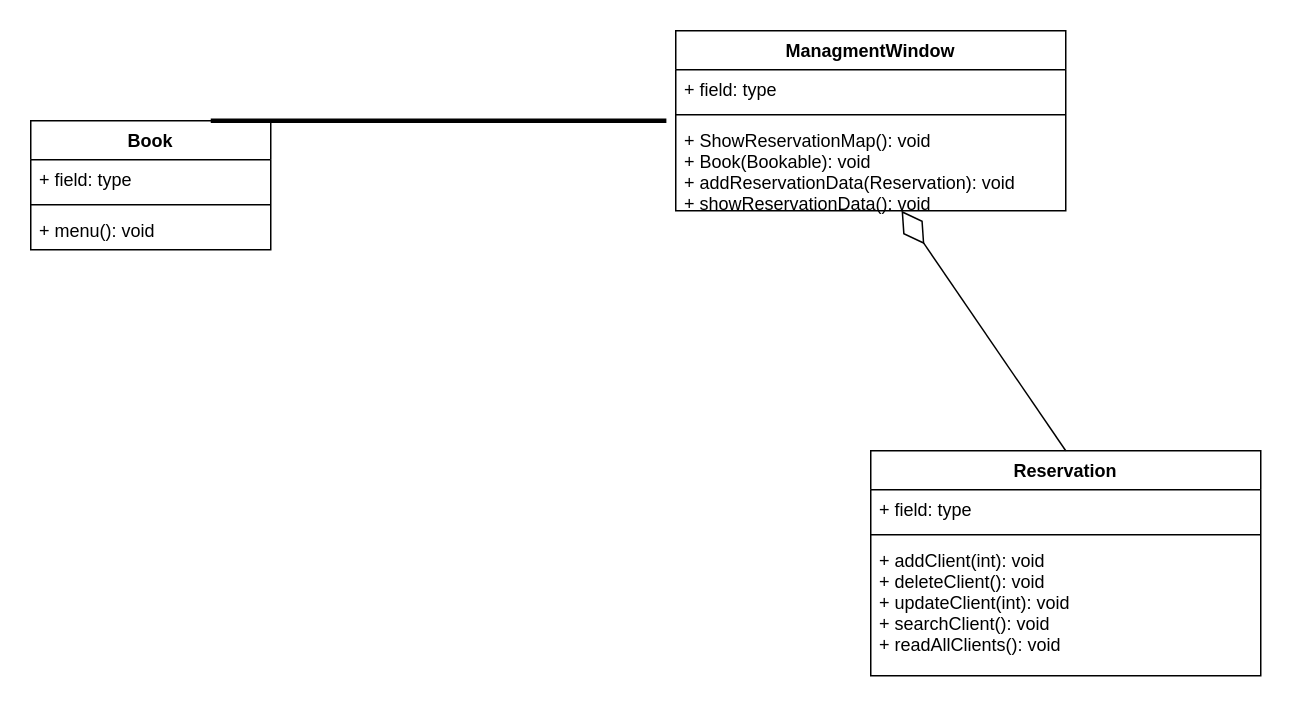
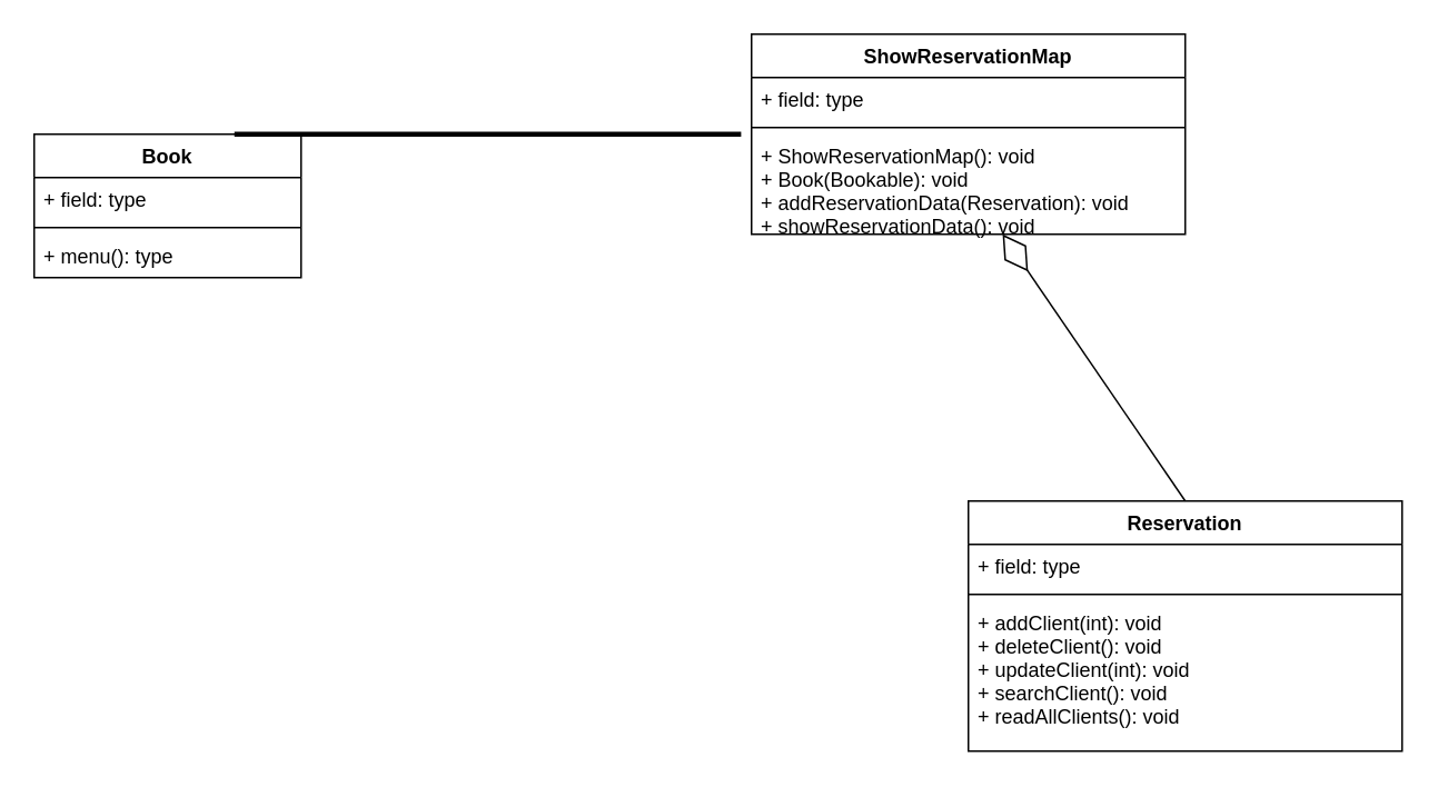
  <mxCell id="0" />
  <mxCell id="1" parent="0" />
- <mxCell id="2" value="ManagmentWindow" style="swimlane;fontStyle=1;align=center;verticalAlign=top;childLayout=stackLayout;horizontal=1;startSize=26;horizontalStack=0;resizeParent=1;resizeParentMax=0;resizeLast=0;collapsible=1;marginBottom=0;" vertex="1" parent="1"><mxGeometry x="450" y="20" width="260" height="120" as="geometry" /></mxCell>
+ <mxCell id="2" value="ShowReservationMap" style="swimlane;fontStyle=1;align=center;verticalAlign=top;childLayout=stackLayout;horizontal=1;startSize=26;horizontalStack=0;resizeParent=1;resizeParentMax=0;resizeLast=0;collapsible=1;marginBottom=0;" vertex="1" parent="1"><mxGeometry x="450" y="20" width="260" height="120" as="geometry" /></mxCell>
  <mxCell id="3" value="+ field: type" style="text;strokeColor=none;fillColor=none;align=left;verticalAlign=top;spacingLeft=4;spacingRight=4;overflow=hidden;rotatable=0;points=[[0,0.5],[1,0.5]];portConstraint=eastwest;" vertex="1" parent="2"><mxGeometry y="26" width="260" height="26" as="geometry" /></mxCell>
  <mxCell id="4" value="" style="line;strokeWidth=1;fillColor=none;align=left;verticalAlign=middle;spacingTop=-1;spacingLeft=3;spacingRight=3;rotatable=0;labelPosition=right;points=[];portConstraint=eastwest;" vertex="1" parent="2"><mxGeometry y="52" width="260" height="8" as="geometry" /></mxCell>
  <mxCell id="5" value="+ ShowReservationMap(): void&#10;+ Book(Bookable): void&#10;+ addReservationData(Reservation): void&#10;+ showReservationData(): void" style="text;strokeColor=none;fillColor=none;align=left;verticalAlign=top;spacingLeft=4;spacingRight=4;overflow=hidden;rotatable=0;points=[[0,0.5],[1,0.5]];portConstraint=eastwest;" vertex="1" parent="2"><mxGeometry y="60" width="260" height="60" as="geometry" /></mxCell>
  <mxCell id="6" value="Book" style="swimlane;fontStyle=1;align=center;verticalAlign=top;childLayout=stackLayout;horizontal=1;startSize=26;horizontalStack=0;resizeParent=1;resizeParentMax=0;resizeLast=0;collapsible=1;marginBottom=0;" vertex="1" parent="1"><mxGeometry x="20" y="80" width="160" height="86" as="geometry" /></mxCell>
  <mxCell id="7" value="+ field: type" style="text;strokeColor=none;fillColor=none;align=left;verticalAlign=top;spacingLeft=4;spacingRight=4;overflow=hidden;rotatable=0;points=[[0,0.5],[1,0.5]];portConstraint=eastwest;" vertex="1" parent="6"><mxGeometry y="26" width="160" height="26" as="geometry" /></mxCell>
  <mxCell id="8" value="" style="line;strokeWidth=1;fillColor=none;align=left;verticalAlign=middle;spacingTop=-1;spacingLeft=3;spacingRight=3;rotatable=0;labelPosition=right;points=[];portConstraint=eastwest;" vertex="1" parent="6"><mxGeometry y="52" width="160" height="8" as="geometry" /></mxCell>
- <mxCell id="9" value="+ menu(): void" style="text;strokeColor=none;fillColor=none;align=left;verticalAlign=top;spacingLeft=4;spacingRight=4;overflow=hidden;rotatable=0;points=[[0,0.5],[1,0.5]];portConstraint=eastwest;" vertex="1" parent="6"><mxGeometry y="60" width="160" height="26" as="geometry" /></mxCell>
+ <mxCell id="9" value="+ menu(): type" style="text;strokeColor=none;fillColor=none;align=left;verticalAlign=top;spacingLeft=4;spacingRight=4;overflow=hidden;rotatable=0;points=[[0,0.5],[1,0.5]];portConstraint=eastwest;" vertex="1" parent="6"><mxGeometry y="60" width="160" height="26" as="geometry" /></mxCell>
  <mxCell id="10" value="Reservation" style="swimlane;fontStyle=1;align=center;verticalAlign=top;childLayout=stackLayout;horizontal=1;startSize=26;horizontalStack=0;resizeParent=1;resizeParentMax=0;resizeLast=0;collapsible=1;marginBottom=0;" vertex="1" parent="1"><mxGeometry x="580" y="300" width="260" height="150" as="geometry" /></mxCell>
  <mxCell id="11" value="+ field: type" style="text;strokeColor=none;fillColor=none;align=left;verticalAlign=top;spacingLeft=4;spacingRight=4;overflow=hidden;rotatable=0;points=[[0,0.5],[1,0.5]];portConstraint=eastwest;" vertex="1" parent="10"><mxGeometry y="26" width="260" height="26" as="geometry" /></mxCell>
  <mxCell id="12" value="" style="line;strokeWidth=1;fillColor=none;align=left;verticalAlign=middle;spacingTop=-1;spacingLeft=3;spacingRight=3;rotatable=0;labelPosition=right;points=[];portConstraint=eastwest;" vertex="1" parent="10"><mxGeometry y="52" width="260" height="8" as="geometry" /></mxCell>
  <mxCell id="13" value="+ addClient(int): void&#10;+ deleteClient(): void&#10;+ updateClient(int): void&#10;+ searchClient(): void&#10;+ readAllClients(): void" style="text;strokeColor=none;fillColor=none;align=left;verticalAlign=top;spacingLeft=4;spacingRight=4;overflow=hidden;rotatable=0;points=[[0,0.5],[1,0.5]];portConstraint=eastwest;" vertex="1" parent="10"><mxGeometry y="60" width="260" height="90" as="geometry" /></mxCell>
  <mxCell id="14" value="" style="endArrow=diamondThin;endFill=0;endSize=24;html=1;exitX=0.5;exitY=0;exitDx=0;exitDy=0;" edge="1" parent="1" source="10" target="5"><mxGeometry width="160" relative="1" as="geometry"><mxPoint x="720" y="300" as="sourcePoint" /><mxPoint x="880" y="300" as="targetPoint" /></mxGeometry></mxCell>
  <mxCell id="15" value="" style="endArrow=none;startArrow=none;endFill=0;startFill=0;endSize=8;html=1;verticalAlign=bottom;labelBackgroundColor=none;strokeWidth=3;exitX=0.75;exitY=0;exitDx=0;exitDy=0;entryX=-0.024;entryY=0;entryDx=0;entryDy=0;entryPerimeter=0;" edge="1" parent="1" source="6" target="5"><mxGeometry width="160" relative="1" as="geometry"><mxPoint x="580" y="300" as="sourcePoint" /><mxPoint x="440" y="143" as="targetPoint" /></mxGeometry></mxCell>
